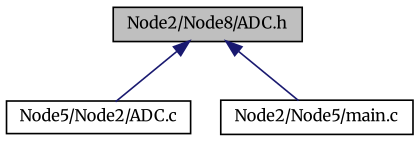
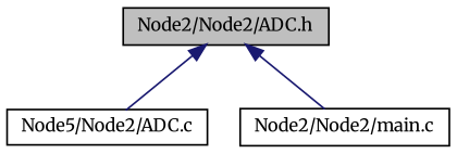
  digraph {
    fontname=Merriweather
    node [color=black fillcolor=white fontname=Merriweather fontsize=10 shape=record style=filled]
    edge [color=midnightblue dir=back fontname=Merriweather fontsize=10 labelfontname=Helvetica labelfontsize=10 style=solid]
-   n1 [fillcolor=grey75 fontcolor=black height=0.2 label="Node2/Node8/ADC.h" width=0.4]
+   n1 [fillcolor=grey75 fontcolor=black height=0.2 label="Node2/Node2/ADC.h" width=0.4]
    n2 [height=0.2 label="Node5/Node2/ADC.c" width=0.4]
-   n3 [height=0.2 label="Node2/Node5/main.c" width=0.4]
+   n3 [height=0.2 label="Node2/Node2/main.c" width=0.4]
    n1 -> n2
    n1 -> n3
  }
